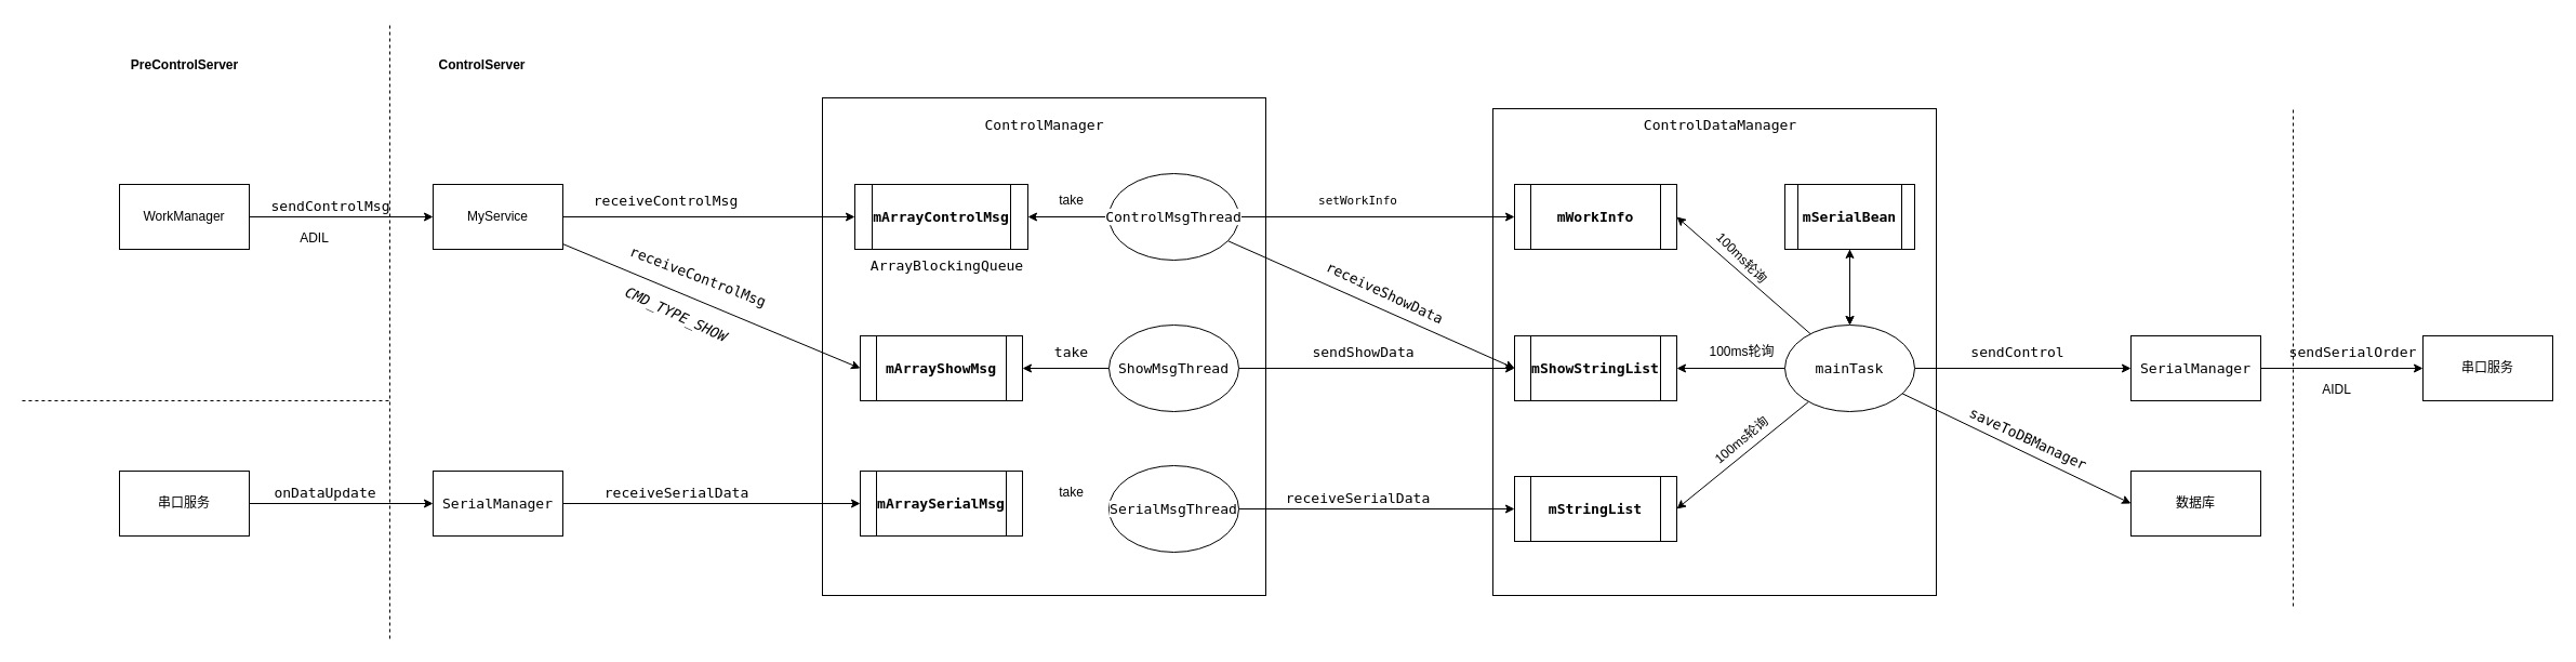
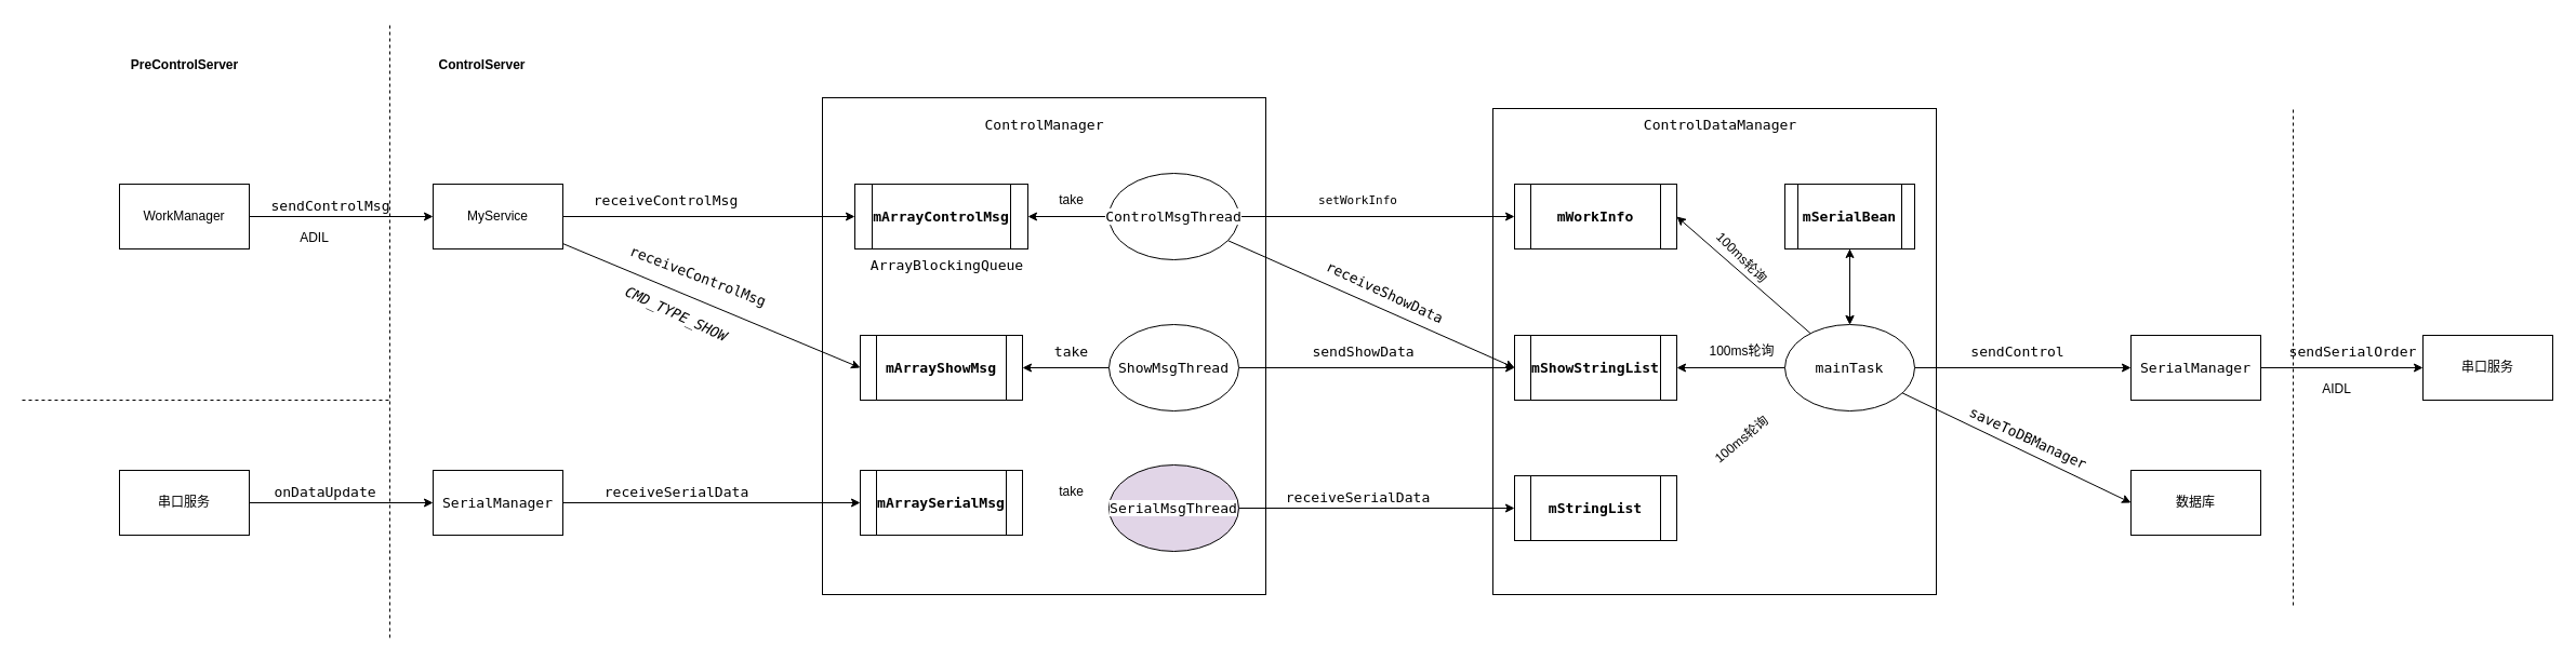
  <mxCell id="0" />
  <mxCell id="1" parent="0" />
  <mxCell id="2" value="" style="rounded=0;whiteSpace=wrap;html=1;" parent="1" vertex="1"><mxGeometry x="1380" y="100" width="410" height="450" as="geometry" /></mxCell>
  <mxCell id="3" value="" style="rounded=0;whiteSpace=wrap;html=1;" parent="1" vertex="1"><mxGeometry x="760" y="90" width="410" height="460" as="geometry" /></mxCell>
  <mxCell id="4" value="&lt;pre style=&quot;background-color: rgb(255 , 255 , 255) ; font-family: &amp;#34;jetbrains mono&amp;#34; , monospace ; font-size: 9.8pt&quot;&gt;ControlManager&lt;/pre&gt;" style="text;html=1;align=center;verticalAlign=middle;resizable=0;points=[];autosize=1;strokeColor=none;" parent="1" vertex="1"><mxGeometry x="910" y="90" width="110" height="50" as="geometry" /></mxCell>
  <mxCell id="5" style="rounded=0;orthogonalLoop=1;jettySize=auto;html=1;entryX=0;entryY=0.5;entryDx=0;entryDy=0;" edge="1" parent="1" source="8" target="14"><mxGeometry relative="1" as="geometry" /></mxCell>
  <mxCell id="6" style="edgeStyle=none;rounded=0;orthogonalLoop=1;jettySize=auto;html=1;entryX=0;entryY=0.5;entryDx=0;entryDy=0;" edge="1" parent="1" source="8" target="20"><mxGeometry relative="1" as="geometry" /></mxCell>
  <mxCell id="7" style="edgeStyle=none;rounded=0;orthogonalLoop=1;jettySize=auto;html=1;" edge="1" parent="1" source="8" target="17"><mxGeometry relative="1" as="geometry" /></mxCell>
  <mxCell id="8" value="&lt;pre style=&quot;background-color: rgb(255 , 255 , 255) ; font-family: &amp;#34;jetbrains mono&amp;#34; , monospace ; font-size: 9.8pt&quot;&gt;ControlMsgThread&lt;/pre&gt;" style="ellipse;whiteSpace=wrap;html=1;" parent="1" vertex="1"><mxGeometry x="1025" y="160" width="120" height="80" as="geometry" /></mxCell>
  <mxCell id="9" style="edgeStyle=none;rounded=0;orthogonalLoop=1;jettySize=auto;html=1;" edge="1" parent="1" source="11" target="20"><mxGeometry relative="1" as="geometry" /></mxCell>
  <mxCell id="10" style="edgeStyle=none;rounded=0;orthogonalLoop=1;jettySize=auto;html=1;entryX=1;entryY=0.5;entryDx=0;entryDy=0;" edge="1" parent="1" source="11" target="35"><mxGeometry relative="1" as="geometry" /></mxCell>
  <mxCell id="11" value="&lt;pre style=&quot;background-color: rgb(255 , 255 , 255) ; font-family: &amp;#34;jetbrains mono&amp;#34; , monospace ; font-size: 9.8pt&quot;&gt;ShowMsgThread&lt;/pre&gt;" style="ellipse;whiteSpace=wrap;html=1;" parent="1" vertex="1"><mxGeometry x="1025" y="300" width="120" height="80" as="geometry" /></mxCell>
  <mxCell id="12" style="edgeStyle=none;rounded=0;orthogonalLoop=1;jettySize=auto;html=1;entryX=0;entryY=0.5;entryDx=0;entryDy=0;" edge="1" parent="1" source="13" target="47"><mxGeometry relative="1" as="geometry" /></mxCell>
- <mxCell id="13" value="&lt;pre style=&quot;background-color: rgb(255 , 255 , 255) ; font-family: &amp;#34;jetbrains mono&amp;#34; , monospace ; font-size: 9.8pt&quot;&gt;SerialMsgThread&lt;/pre&gt;" style="ellipse;whiteSpace=wrap;html=1;" parent="1" vertex="1"><mxGeometry x="1025" y="430" width="120" height="80" as="geometry" /></mxCell>
+ <mxCell id="13" value="&lt;pre style=&quot;background-color: rgb(255 , 255 , 255) ; font-family: &amp;#34;jetbrains mono&amp;#34; , monospace ; font-size: 9.8pt&quot;&gt;SerialMsgThread&lt;/pre&gt;" style="ellipse;whiteSpace=wrap;html=1;fillColor=#e1d5e7;" parent="1" vertex="1"><mxGeometry x="1025" y="430" width="120" height="80" as="geometry" /></mxCell>
  <mxCell id="14" value="&lt;pre style=&quot;background-color: rgb(255 , 255 , 255) ; font-family: &amp;#34;jetbrains mono&amp;#34; , monospace ; font-size: 9.8pt&quot;&gt;&lt;span style=&quot;font-weight: bold&quot;&gt;mWorkInfo&lt;/span&gt;&lt;/pre&gt;" style="shape=process;whiteSpace=wrap;html=1;backgroundOutline=1;" vertex="1" parent="1"><mxGeometry x="1400" y="170" width="150" height="60" as="geometry" /></mxCell>
  <mxCell id="15" style="rounded=0;orthogonalLoop=1;jettySize=auto;html=1;entryX=1;entryY=0.5;entryDx=0;entryDy=0;" edge="1" parent="1" source="65" target="14"><mxGeometry relative="1" as="geometry" /></mxCell>
  <mxCell id="16" value="100ms轮询" style="text;html=1;align=center;verticalAlign=middle;resizable=0;points=[];autosize=1;strokeColor=none;" parent="1" vertex="1"><mxGeometry x="1570" y="315" width="80" height="20" as="geometry" /></mxCell>
  <mxCell id="17" value="&lt;pre style=&quot;background-color: rgb(255 , 255 , 255) ; font-family: &amp;#34;jetbrains mono&amp;#34; , monospace ; font-size: 9.8pt&quot;&gt;&lt;span style=&quot;font-weight: bold&quot;&gt;mArrayControlMsg&lt;/span&gt;&lt;/pre&gt;" style="shape=process;whiteSpace=wrap;html=1;backgroundOutline=1;" vertex="1" parent="1"><mxGeometry x="790" y="170" width="160" height="60" as="geometry" /></mxCell>
  <mxCell id="18" value="take" style="text;html=1;align=center;verticalAlign=middle;resizable=0;points=[];autosize=1;strokeColor=none;" vertex="1" parent="1"><mxGeometry x="970" y="175" width="40" height="20" as="geometry" /></mxCell>
  <mxCell id="19" value="&lt;pre style=&quot;background-color: rgb(255 , 255 , 255) ; font-family: &amp;#34;jetbrains mono&amp;#34; , monospace ; font-size: 9.8pt&quot;&gt;ArrayBlockingQueue&lt;/pre&gt;" style="text;html=1;align=center;verticalAlign=middle;resizable=0;points=[];autosize=1;strokeColor=none;" vertex="1" parent="1"><mxGeometry x="805" y="220" width="140" height="50" as="geometry" /></mxCell>
  <mxCell id="20" value="&lt;pre style=&quot;background-color: rgb(255 , 255 , 255) ; font-family: &amp;#34;jetbrains mono&amp;#34; , monospace ; font-size: 9.8pt&quot;&gt;&lt;span style=&quot;font-weight: bold&quot;&gt;mShowStringList&lt;/span&gt;&lt;/pre&gt;" style="shape=process;whiteSpace=wrap;html=1;backgroundOutline=1;" vertex="1" parent="1"><mxGeometry x="1400" y="310" width="150" height="60" as="geometry" /></mxCell>
  <mxCell id="21" style="edgeStyle=none;rounded=0;orthogonalLoop=1;jettySize=auto;html=1;entryX=1;entryY=0.5;entryDx=0;entryDy=0;" edge="1" parent="1" source="65" target="20"><mxGeometry relative="1" as="geometry" /></mxCell>
  <mxCell id="22" value="100ms轮询" style="text;html=1;align=center;verticalAlign=middle;resizable=0;points=[];autosize=1;strokeColor=none;rotation=45;" vertex="1" parent="1"><mxGeometry x="1570" y="228" width="80" height="20" as="geometry" /></mxCell>
  <mxCell id="23" value="&lt;pre style=&quot;background-color: rgb(255 , 255 , 255) ; font-family: &amp;#34;jetbrains mono&amp;#34; , monospace&quot;&gt;&lt;font style=&quot;font-size: 11px&quot;&gt;setWorkInfo&lt;/font&gt;&lt;/pre&gt;" style="text;html=1;align=center;verticalAlign=middle;resizable=0;points=[];autosize=1;strokeColor=none;rotation=0;" vertex="1" parent="1"><mxGeometry x="1215" y="165" width="80" height="40" as="geometry" /></mxCell>
  <mxCell id="24" value="&lt;pre style=&quot;background-color: rgb(255 , 255 , 255) ; font-family: &amp;#34;jetbrains mono&amp;#34; , monospace&quot;&gt;&lt;font style=&quot;font-size: 13px&quot;&gt;receiveShowData&lt;/font&gt;&lt;/pre&gt;" style="text;html=1;align=center;verticalAlign=middle;resizable=0;points=[];autosize=1;strokeColor=none;rotation=25;" vertex="1" parent="1"><mxGeometry x="1220" y="250" width="120" height="40" as="geometry" /></mxCell>
  <mxCell id="25" style="edgeStyle=none;rounded=0;orthogonalLoop=1;jettySize=auto;html=1;entryX=0;entryY=0.5;entryDx=0;entryDy=0;" edge="1" parent="1" source="27" target="17"><mxGeometry relative="1" as="geometry" /></mxCell>
  <mxCell id="26" style="edgeStyle=none;rounded=0;orthogonalLoop=1;jettySize=auto;html=1;entryX=0;entryY=0.5;entryDx=0;entryDy=0;" edge="1" parent="1" source="27" target="35"><mxGeometry relative="1" as="geometry" /></mxCell>
  <mxCell id="27" value="MyService" style="rounded=0;whiteSpace=wrap;html=1;" vertex="1" parent="1"><mxGeometry x="400" y="170" width="120" height="60" as="geometry" /></mxCell>
  <mxCell id="28" value="&lt;pre style=&quot;background-color: rgb(255 , 255 , 255) ; font-family: &amp;#34;jetbrains mono&amp;#34; , monospace ; font-size: 9.8pt&quot;&gt;&lt;br&gt;&lt;/pre&gt;" style="text;html=1;align=center;verticalAlign=middle;resizable=0;points=[];autosize=1;strokeColor=none;" vertex="1" parent="1"><mxGeometry x="585" y="160" width="20" height="50" as="geometry" /></mxCell>
  <mxCell id="29" style="edgeStyle=none;rounded=0;orthogonalLoop=1;jettySize=auto;html=1;entryX=0;entryY=0.5;entryDx=0;entryDy=0;" edge="1" parent="1" source="30" target="27"><mxGeometry relative="1" as="geometry" /></mxCell>
  <mxCell id="30" value="WorkManager" style="rounded=0;whiteSpace=wrap;html=1;" vertex="1" parent="1"><mxGeometry x="110" y="170" width="120" height="60" as="geometry" /></mxCell>
  <mxCell id="31" value="&lt;pre style=&quot;background-color: rgb(255 , 255 , 255) ; font-family: &amp;#34;jetbrains mono&amp;#34; , monospace ; font-size: 9.8pt&quot;&gt;sendControlMsg&lt;/pre&gt;" style="text;html=1;align=center;verticalAlign=middle;resizable=0;points=[];autosize=1;strokeColor=none;" vertex="1" parent="1"><mxGeometry x="250" y="165" width="110" height="50" as="geometry" /></mxCell>
  <mxCell id="32" value="" style="endArrow=none;dashed=1;html=1;" edge="1" parent="1"><mxGeometry width="50" height="50" relative="1" as="geometry"><mxPoint x="360" y="590" as="sourcePoint" /><mxPoint x="360" y="20" as="targetPoint" /></mxGeometry></mxCell>
  <mxCell id="33" value="&lt;b&gt;PreControlServer&lt;/b&gt;" style="text;html=1;align=center;verticalAlign=middle;resizable=0;points=[];autosize=1;strokeColor=none;" vertex="1" parent="1"><mxGeometry x="110" y="50" width="120" height="20" as="geometry" /></mxCell>
  <mxCell id="34" value="&lt;b&gt;ControlServer&lt;/b&gt;" style="text;html=1;align=center;verticalAlign=middle;resizable=0;points=[];autosize=1;strokeColor=none;" vertex="1" parent="1"><mxGeometry x="395" y="50" width="100" height="20" as="geometry" /></mxCell>
  <mxCell id="35" value="&lt;pre style=&quot;background-color: rgb(255 , 255 , 255) ; font-family: &amp;#34;jetbrains mono&amp;#34; , monospace ; font-size: 9.8pt&quot;&gt;&lt;span style=&quot;font-weight: bold&quot;&gt;mArrayShowMsg&lt;/span&gt;&lt;/pre&gt;" style="shape=process;whiteSpace=wrap;html=1;backgroundOutline=1;" vertex="1" parent="1"><mxGeometry x="795" y="310" width="150" height="60" as="geometry" /></mxCell>
  <mxCell id="36" value="&lt;pre style=&quot;background-color: rgb(255 , 255 , 255) ; font-family: &amp;#34;jetbrains mono&amp;#34; , monospace ; font-size: 9.8pt&quot;&gt;&lt;span style=&quot;font-style: italic&quot;&gt;CMD_TYPE_SHOW&lt;/span&gt;&lt;/pre&gt;" style="text;html=1;align=center;verticalAlign=middle;resizable=0;points=[];autosize=1;strokeColor=none;rotation=25;" vertex="1" parent="1"><mxGeometry x="560" y="265" width="130" height="50" as="geometry" /></mxCell>
  <mxCell id="37" value="&lt;pre style=&quot;background-color: rgb(255 , 255 , 255) ; font-family: &amp;#34;jetbrains mono&amp;#34; , monospace ; font-size: 9.8pt&quot;&gt;take&lt;/pre&gt;" style="text;html=1;align=center;verticalAlign=middle;resizable=0;points=[];autosize=1;strokeColor=none;" vertex="1" parent="1"><mxGeometry x="970" y="300" width="40" height="50" as="geometry" /></mxCell>
  <mxCell id="38" value="&lt;pre style=&quot;background-color: rgb(255 , 255 , 255) ; font-family: &amp;#34;jetbrains mono&amp;#34; , monospace ; font-size: 9.8pt&quot;&gt;&lt;span style=&quot;font-weight: bold&quot;&gt;mArraySerialMsg&lt;/span&gt;&lt;/pre&gt;" style="shape=process;whiteSpace=wrap;html=1;backgroundOutline=1;" vertex="1" parent="1"><mxGeometry x="795" y="435" width="150" height="60" as="geometry" /></mxCell>
  <mxCell id="39" value="&lt;span&gt;ADIL&lt;/span&gt;" style="text;html=1;align=center;verticalAlign=middle;resizable=0;points=[];autosize=1;strokeColor=none;" vertex="1" parent="1"><mxGeometry x="270" y="210" width="40" height="20" as="geometry" /></mxCell>
  <mxCell id="40" value="" style="endArrow=none;dashed=1;html=1;" edge="1" parent="1"><mxGeometry width="50" height="50" relative="1" as="geometry"><mxPoint x="20" y="370" as="sourcePoint" /><mxPoint x="360" y="370" as="targetPoint" /></mxGeometry></mxCell>
  <mxCell id="41" style="edgeStyle=none;rounded=0;orthogonalLoop=1;jettySize=auto;html=1;entryX=0;entryY=0.5;entryDx=0;entryDy=0;" edge="1" parent="1" source="42" target="44"><mxGeometry relative="1" as="geometry" /></mxCell>
  <mxCell id="42" value="串口服务" style="whiteSpace=wrap;html=1;" vertex="1" parent="1"><mxGeometry x="110" y="435" width="120" height="60" as="geometry" /></mxCell>
  <mxCell id="43" style="edgeStyle=none;rounded=0;orthogonalLoop=1;jettySize=auto;html=1;" edge="1" parent="1" source="44" target="38"><mxGeometry relative="1" as="geometry" /></mxCell>
  <mxCell id="44" value="&lt;pre style=&quot;background-color: rgb(255 , 255 , 255) ; font-family: &amp;#34;jetbrains mono&amp;#34; , monospace ; font-size: 9.8pt&quot;&gt;SerialManager&lt;/pre&gt;" style="whiteSpace=wrap;html=1;" vertex="1" parent="1"><mxGeometry x="400" y="435" width="120" height="60" as="geometry" /></mxCell>
  <mxCell id="45" value="&lt;pre style=&quot;background-color: rgb(255 , 255 , 255) ; font-family: &amp;#34;jetbrains mono&amp;#34; , monospace ; font-size: 9.8pt&quot;&gt;onDataUpdate&lt;/pre&gt;" style="text;html=1;align=center;verticalAlign=middle;resizable=0;points=[];autosize=1;strokeColor=none;" vertex="1" parent="1"><mxGeometry x="250" y="430" width="100" height="50" as="geometry" /></mxCell>
  <mxCell id="46" value="take" style="text;html=1;align=center;verticalAlign=middle;resizable=0;points=[];autosize=1;strokeColor=none;" vertex="1" parent="1"><mxGeometry x="970" y="445" width="40" height="20" as="geometry" /></mxCell>
  <mxCell id="47" value="&lt;pre style=&quot;background-color: rgb(255 , 255 , 255) ; font-family: &amp;#34;jetbrains mono&amp;#34; , monospace ; font-size: 9.8pt&quot;&gt;&lt;span style=&quot;font-weight: bold&quot;&gt;mStringList&lt;/span&gt;&lt;/pre&gt;" style="shape=process;whiteSpace=wrap;html=1;backgroundOutline=1;" vertex="1" parent="1"><mxGeometry x="1400" y="440" width="150" height="60" as="geometry" /></mxCell>
  <mxCell id="48" value="&lt;pre style=&quot;background-color: rgb(255 , 255 , 255) ; font-family: &amp;#34;jetbrains mono&amp;#34; , monospace ; font-size: 9.8pt&quot;&gt;receiveSerialData&lt;/pre&gt;" style="text;html=1;align=center;verticalAlign=middle;resizable=0;points=[];autosize=1;strokeColor=none;" vertex="1" parent="1"><mxGeometry x="1195" y="435" width="120" height="50" as="geometry" /></mxCell>
- <mxCell id="49" style="edgeStyle=none;rounded=0;orthogonalLoop=1;jettySize=auto;html=1;entryX=1;entryY=0.5;entryDx=0;entryDy=0;" edge="1" parent="1" source="65" target="47"><mxGeometry relative="1" as="geometry" /></mxCell>
  <mxCell id="50" value="100ms轮询" style="text;html=1;align=center;verticalAlign=middle;resizable=0;points=[];autosize=1;strokeColor=none;rotation=-40;" vertex="1" parent="1"><mxGeometry x="1570" y="397" width="80" height="20" as="geometry" /></mxCell>
  <mxCell id="51" style="edgeStyle=none;rounded=0;orthogonalLoop=1;jettySize=auto;html=1;" edge="1" parent="1" source="52" target="55"><mxGeometry relative="1" as="geometry" /></mxCell>
  <mxCell id="52" value="&lt;pre style=&quot;background-color: rgb(255 , 255 , 255) ; font-family: &amp;#34;jetbrains mono&amp;#34; , monospace ; font-size: 9.8pt&quot;&gt;SerialManager&lt;/pre&gt;" style="whiteSpace=wrap;html=1;" vertex="1" parent="1"><mxGeometry x="1970" y="310" width="120" height="60" as="geometry" /></mxCell>
  <mxCell id="53" style="edgeStyle=none;rounded=0;orthogonalLoop=1;jettySize=auto;html=1;entryX=0;entryY=0.5;entryDx=0;entryDy=0;" edge="1" parent="1" source="65" target="52"><mxGeometry relative="1" as="geometry" /></mxCell>
  <mxCell id="54" value="&lt;pre style=&quot;background-color: rgb(255 , 255 , 255) ; font-family: &amp;#34;jetbrains mono&amp;#34; , monospace ; font-size: 9.8pt&quot;&gt;sendControl&lt;/pre&gt;" style="text;html=1;align=center;verticalAlign=middle;resizable=0;points=[];autosize=1;strokeColor=none;" vertex="1" parent="1"><mxGeometry x="1820" y="300" width="90" height="50" as="geometry" /></mxCell>
  <mxCell id="55" value="串口服务" style="whiteSpace=wrap;html=1;" vertex="1" parent="1"><mxGeometry x="2240" y="310" width="120" height="60" as="geometry" /></mxCell>
  <mxCell id="56" value="&lt;pre style=&quot;background-color: rgb(255 , 255 , 255) ; font-family: &amp;#34;jetbrains mono&amp;#34; , monospace ; font-size: 9.8pt&quot;&gt;sendSerialOrder&lt;/pre&gt;" style="text;html=1;align=center;verticalAlign=middle;resizable=0;points=[];autosize=1;strokeColor=none;" vertex="1" parent="1"><mxGeometry x="2120" y="300" width="110" height="50" as="geometry" /></mxCell>
  <mxCell id="57" value="AIDL" style="text;html=1;align=center;verticalAlign=middle;resizable=0;points=[];autosize=1;strokeColor=none;" vertex="1" parent="1"><mxGeometry x="2140" y="350" width="40" height="20" as="geometry" /></mxCell>
  <mxCell id="58" value="数据库" style="whiteSpace=wrap;html=1;" vertex="1" parent="1"><mxGeometry x="1970" y="435" width="120" height="60" as="geometry" /></mxCell>
  <mxCell id="59" style="edgeStyle=none;rounded=0;orthogonalLoop=1;jettySize=auto;html=1;entryX=0;entryY=0.5;entryDx=0;entryDy=0;" edge="1" parent="1" source="65" target="58"><mxGeometry relative="1" as="geometry" /></mxCell>
  <mxCell id="60" value="&lt;pre style=&quot;background-color: rgb(255 , 255 , 255) ; font-family: &amp;#34;jetbrains mono&amp;#34; , monospace ; font-size: 9.8pt&quot;&gt;saveToDBManager&lt;/pre&gt;" style="text;html=1;align=center;verticalAlign=middle;resizable=0;points=[];autosize=1;strokeColor=none;rotation=25;" vertex="1" parent="1"><mxGeometry x="1810" y="380" width="130" height="50" as="geometry" /></mxCell>
  <mxCell id="61" value="&lt;pre style=&quot;background-color: rgb(255 , 255 , 255) ; font-family: &amp;#34;jetbrains mono&amp;#34; , monospace ; font-size: 9.8pt&quot;&gt;sendShowData&lt;/pre&gt;" style="text;html=1;align=center;verticalAlign=middle;resizable=0;points=[];autosize=1;strokeColor=none;" vertex="1" parent="1"><mxGeometry x="1205" y="300" width="110" height="50" as="geometry" /></mxCell>
  <mxCell id="62" value="" style="endArrow=none;dashed=1;html=1;" edge="1" parent="1"><mxGeometry width="50" height="50" relative="1" as="geometry"><mxPoint x="2120" y="560" as="sourcePoint" /><mxPoint x="2120" y="100" as="targetPoint" /></mxGeometry></mxCell>
  <mxCell id="63" value="&lt;pre style=&quot;background-color: rgb(255 , 255 , 255) ; font-family: &amp;#34;jetbrains mono&amp;#34; , monospace ; font-size: 9.8pt&quot;&gt;receiveControlMsg&lt;/pre&gt;" style="text;html=1;align=center;verticalAlign=middle;resizable=0;points=[];autosize=1;strokeColor=none;rotation=21;" vertex="1" parent="1"><mxGeometry x="580" y="230" width="130" height="50" as="geometry" /></mxCell>
  <mxCell id="64" value="&lt;pre style=&quot;background-color: rgb(255 , 255 , 255) ; font-family: &amp;#34;jetbrains mono&amp;#34; , monospace ; font-size: 9.8pt&quot;&gt;receiveControlMsg&lt;/pre&gt;" style="text;html=1;align=center;verticalAlign=middle;resizable=0;points=[];autosize=1;strokeColor=none;" vertex="1" parent="1"><mxGeometry x="550" y="160" width="130" height="50" as="geometry" /></mxCell>
  <mxCell id="65" value="&lt;pre style=&quot;background-color: rgb(255 , 255 , 255) ; font-family: &amp;#34;jetbrains mono&amp;#34; , monospace ; font-size: 9.8pt&quot;&gt;mainTask&lt;/pre&gt;" style="ellipse;whiteSpace=wrap;html=1;" parent="1" vertex="1"><mxGeometry x="1650" y="300" width="120" height="80" as="geometry" /></mxCell>
  <mxCell id="66" value="&lt;pre style=&quot;background-color: rgb(255 , 255 , 255) ; font-family: &amp;#34;jetbrains mono&amp;#34; , monospace ; font-size: 9.8pt&quot;&gt;ControlDataManager&lt;/pre&gt;" style="text;html=1;align=center;verticalAlign=middle;resizable=0;points=[];autosize=1;strokeColor=none;" parent="1" vertex="1"><mxGeometry x="1520" y="90" width="140" height="50" as="geometry" /></mxCell>
  <mxCell id="67" value="&lt;pre style=&quot;background-color: rgb(255 , 255 , 255) ; font-family: &amp;#34;jetbrains mono&amp;#34; , monospace ; font-size: 9.8pt&quot;&gt;receiveSerialData&lt;/pre&gt;" style="text;html=1;align=center;verticalAlign=middle;resizable=0;points=[];autosize=1;strokeColor=none;" vertex="1" parent="1"><mxGeometry x="565" y="430" width="120" height="50" as="geometry" /></mxCell>
  <mxCell id="68" style="edgeStyle=none;rounded=0;orthogonalLoop=1;jettySize=auto;html=1;" edge="1" parent="1" source="70" target="65"><mxGeometry relative="1" as="geometry" /></mxCell>
  <mxCell id="69" value="" style="edgeStyle=none;rounded=0;orthogonalLoop=1;jettySize=auto;html=1;startArrow=classic;startFill=1;" edge="1" parent="1" source="70" target="65"><mxGeometry relative="1" as="geometry" /></mxCell>
  <mxCell id="70" value="&lt;pre style=&quot;background-color: rgb(255 , 255 , 255) ; font-family: &amp;#34;jetbrains mono&amp;#34; , monospace ; font-size: 9.8pt&quot;&gt;&lt;span style=&quot;font-weight: bold&quot;&gt;mSerialBean&lt;/span&gt;&lt;/pre&gt;" style="shape=process;whiteSpace=wrap;html=1;backgroundOutline=1;rounded=0;" vertex="1" parent="1"><mxGeometry x="1650" y="170" width="120" height="60" as="geometry" /></mxCell>
